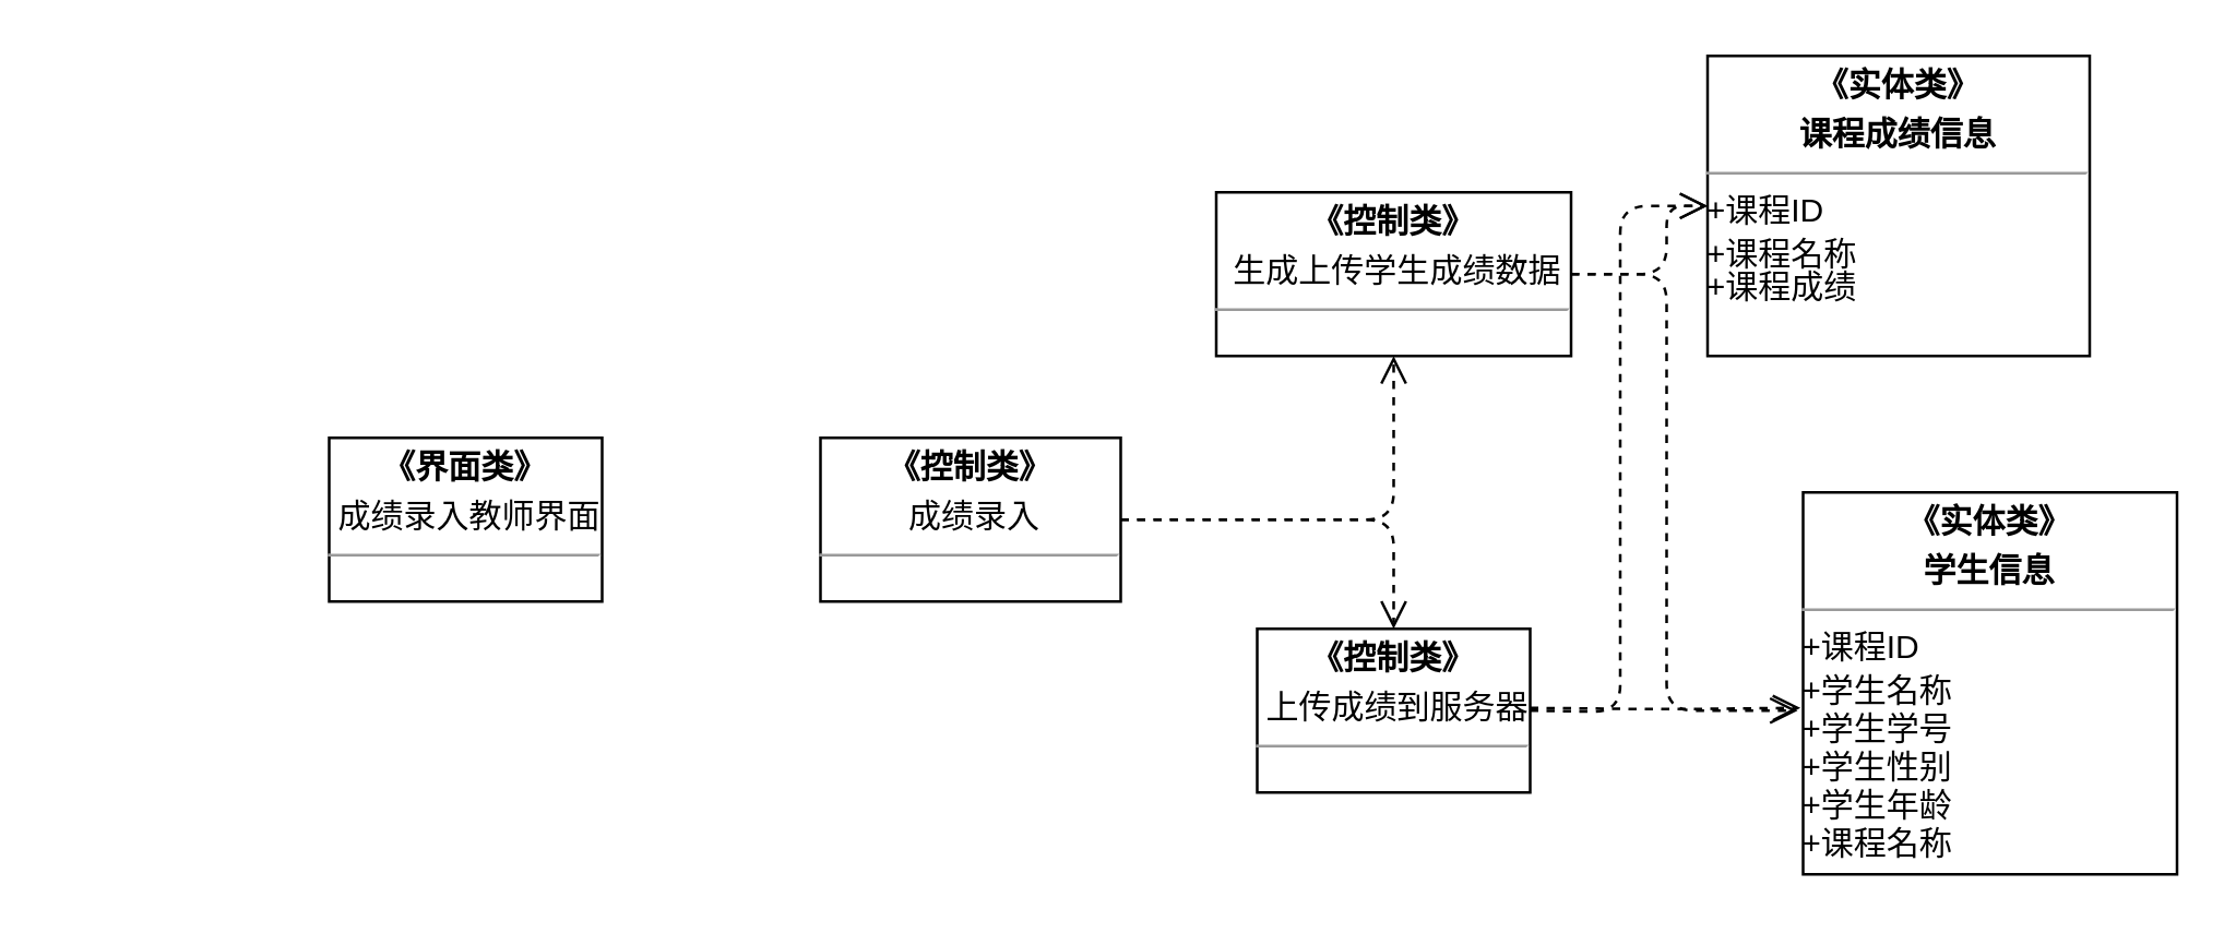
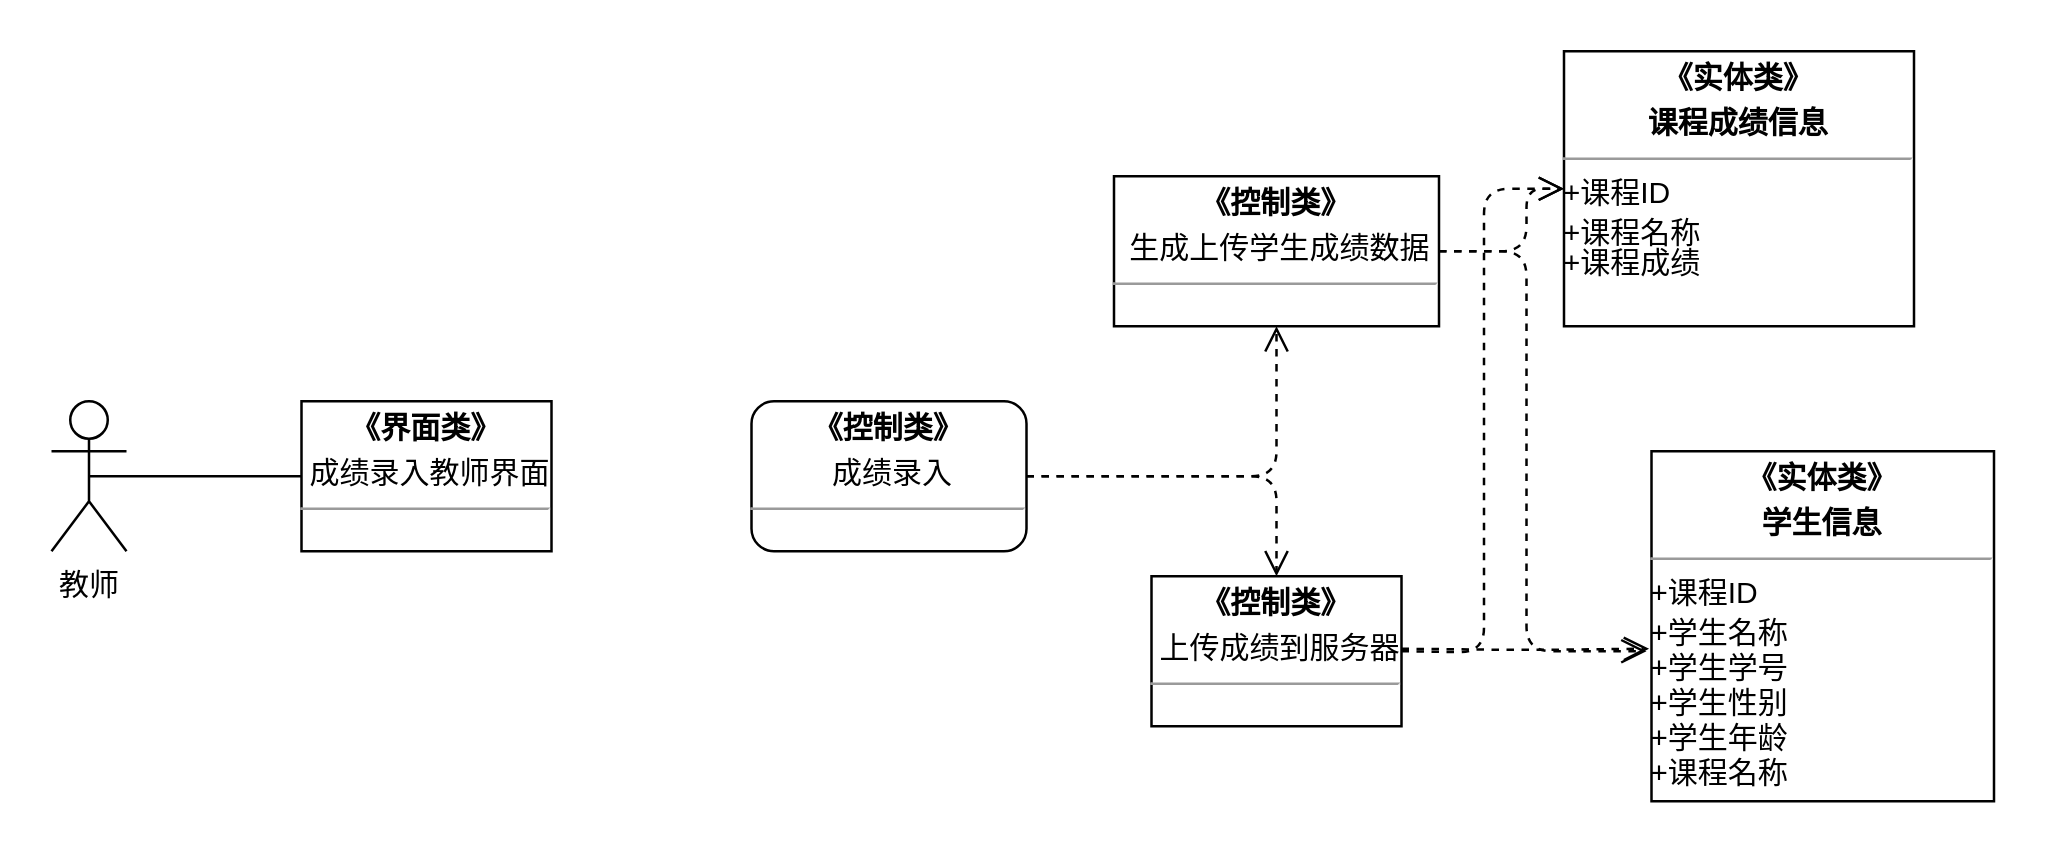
  <mxCell id="0" />
  <mxCell id="1" parent="0" />
+ <mxCell id="2" value="教师" style="shape=umlActor;verticalLabelPosition=bottom;labelBackgroundColor=#ffffff;verticalAlign=top;html=1;outlineConnect=0;" vertex="1" parent="1"><mxGeometry x="20" y="160" width="30" height="60" as="geometry" /></mxCell>
  <mxCell id="3" value="&lt;p style=&quot;margin: 0px ; margin-top: 4px ; text-align: center&quot;&gt;&lt;b&gt;《界面类》&lt;/b&gt;&lt;/p&gt;&lt;p style=&quot;margin: 0px ; margin-top: 4px ; text-align: center&quot;&gt;&lt;span&gt;&amp;nbsp;成绩录入教师界面&lt;/span&gt;&lt;b&gt;&lt;br&gt;&lt;/b&gt;&lt;/p&gt;&lt;hr size=&quot;1&quot;&gt;&lt;div style=&quot;height: 2px&quot;&gt;&lt;br&gt;&lt;/div&gt;" style="verticalAlign=top;align=left;overflow=fill;fontSize=12;fontFamily=Helvetica;html=1;" vertex="1" parent="1"><mxGeometry x="120" y="160" width="100" height="60" as="geometry" /></mxCell>
- <mxCell id="4" value="&lt;p style=&quot;margin: 0px ; margin-top: 4px ; text-align: center&quot;&gt;&lt;b&gt;《控制类》&lt;/b&gt;&lt;/p&gt;&lt;p style=&quot;margin: 0px ; margin-top: 4px ; text-align: center&quot;&gt;&lt;span&gt;&amp;nbsp;成绩录入&lt;/span&gt;&lt;/p&gt;&lt;hr size=&quot;1&quot;&gt;&lt;div style=&quot;height: 2px&quot;&gt;&lt;br&gt;&lt;/div&gt;" style="verticalAlign=top;align=left;overflow=fill;fontSize=12;fontFamily=Helvetica;html=1;" vertex="1" parent="1"><mxGeometry x="300" y="160" width="110" height="60" as="geometry" /></mxCell>
+ <mxCell id="4" value="&lt;p style=&quot;margin: 0px ; margin-top: 4px ; text-align: center&quot;&gt;&lt;b&gt;《控制类》&lt;/b&gt;&lt;/p&gt;&lt;p style=&quot;margin: 0px ; margin-top: 4px ; text-align: center&quot;&gt;&lt;span&gt;&amp;nbsp;成绩录入&lt;/span&gt;&lt;/p&gt;&lt;hr size=&quot;1&quot;&gt;&lt;div style=&quot;height: 2px&quot;&gt;&lt;br&gt;&lt;/div&gt;" style="verticalAlign=top;align=left;overflow=fill;fontSize=12;fontFamily=Helvetica;html=1;rounded=1;" vertex="1" parent="1"><mxGeometry x="300" y="160" width="110" height="60" as="geometry" /></mxCell>
  <mxCell id="5" value="&lt;p style=&quot;margin: 0px ; margin-top: 4px ; text-align: center&quot;&gt;&lt;b&gt;《控制类》&lt;/b&gt;&lt;/p&gt;&lt;p style=&quot;margin: 0px ; margin-top: 4px ; text-align: center&quot;&gt;&lt;span&gt;&amp;nbsp;生成上传学生&lt;/span&gt;&lt;span&gt;成绩数据&lt;/span&gt;&lt;b&gt;&lt;br&gt;&lt;/b&gt;&lt;/p&gt;&lt;hr size=&quot;1&quot;&gt;&lt;div style=&quot;height: 2px&quot;&gt;&lt;br&gt;&lt;/div&gt;" style="verticalAlign=top;align=left;overflow=fill;fontSize=12;fontFamily=Helvetica;html=1;" vertex="1" parent="1"><mxGeometry x="445" y="70" width="130" height="60" as="geometry" /></mxCell>
  <mxCell id="6" value="&lt;p style=&quot;margin: 0px ; margin-top: 4px ; text-align: center&quot;&gt;&lt;b&gt;《控制类》&lt;/b&gt;&lt;/p&gt;&lt;p style=&quot;margin: 0px ; margin-top: 4px ; text-align: center&quot;&gt;&lt;span&gt;&amp;nbsp;上传成绩到服务器&lt;/span&gt;&lt;b&gt;&lt;br&gt;&lt;/b&gt;&lt;/p&gt;&lt;hr size=&quot;1&quot;&gt;&lt;div style=&quot;height: 2px&quot;&gt;&lt;br&gt;&lt;/div&gt;" style="verticalAlign=top;align=left;overflow=fill;fontSize=12;fontFamily=Helvetica;html=1;" vertex="1" parent="1"><mxGeometry x="460" y="230" width="100" height="60" as="geometry" /></mxCell>
  <mxCell id="7" value="&lt;p style=&quot;margin: 0px ; margin-top: 4px ; text-align: center&quot;&gt;&lt;b&gt;《实体类》&lt;/b&gt;&lt;/p&gt;&lt;p style=&quot;margin: 0px ; margin-top: 4px ; text-align: center&quot;&gt;&lt;b&gt;课程成绩信息&lt;/b&gt;&lt;/p&gt;&lt;hr size=&quot;1&quot;&gt;&lt;div style=&quot;height: 2px&quot;&gt;+课程ID&lt;/div&gt;&lt;div style=&quot;height: 2px&quot;&gt;&lt;br&gt;&lt;/div&gt;&lt;div style=&quot;height: 2px&quot;&gt;&lt;br&gt;&lt;/div&gt;&lt;div style=&quot;height: 2px&quot;&gt;&lt;br&gt;&lt;/div&gt;&lt;div style=&quot;height: 2px&quot;&gt;&lt;br&gt;&lt;/div&gt;&lt;div style=&quot;height: 2px&quot;&gt;&lt;br&gt;&lt;/div&gt;&lt;div style=&quot;height: 2px&quot;&gt;&lt;br&gt;&lt;/div&gt;&lt;div style=&quot;height: 2px&quot;&gt;&lt;br&gt;&lt;/div&gt;&lt;div style=&quot;height: 2px&quot;&gt;+课程名称&lt;/div&gt;&lt;div style=&quot;height: 2px&quot;&gt;&lt;br&gt;&lt;/div&gt;&lt;div style=&quot;height: 2px&quot;&gt;&lt;br&gt;&lt;/div&gt;&lt;div style=&quot;height: 2px&quot;&gt;&lt;br&gt;&lt;/div&gt;&lt;div style=&quot;height: 2px&quot;&gt;&lt;br&gt;&lt;/div&gt;&lt;div style=&quot;height: 2px&quot;&gt;&lt;br&gt;&lt;/div&gt;&lt;div style=&quot;height: 2px&quot;&gt;+课程成绩&lt;/div&gt;&lt;div style=&quot;height: 2px&quot;&gt;&lt;br&gt;&lt;/div&gt;&lt;div style=&quot;height: 2px&quot;&gt;&lt;br&gt;&lt;/div&gt;&lt;div style=&quot;height: 2px&quot;&gt;&lt;br&gt;&lt;/div&gt;&lt;div style=&quot;height: 2px&quot;&gt;&lt;br&gt;&lt;/div&gt;&lt;div style=&quot;height: 2px&quot;&gt;&lt;br&gt;&lt;/div&gt;&lt;div style=&quot;height: 2px&quot;&gt;&lt;br&gt;&lt;/div&gt;" style="verticalAlign=top;align=left;overflow=fill;fontSize=12;fontFamily=Helvetica;html=1;" vertex="1" parent="1"><mxGeometry x="625" y="20" width="140" height="110" as="geometry" /></mxCell>
  <mxCell id="8" value="&lt;p style=&quot;margin: 0px ; margin-top: 4px ; text-align: center&quot;&gt;&lt;b&gt;《实体类》&lt;/b&gt;&lt;/p&gt;&lt;p style=&quot;margin: 0px ; margin-top: 4px ; text-align: center&quot;&gt;&lt;b&gt;学生信息&lt;/b&gt;&lt;/p&gt;&lt;hr size=&quot;1&quot;&gt;&lt;div style=&quot;height: 2px&quot;&gt;+课程ID&lt;/div&gt;&lt;div style=&quot;height: 2px&quot;&gt;&lt;br&gt;&lt;/div&gt;&lt;div style=&quot;height: 2px&quot;&gt;&lt;br&gt;&lt;/div&gt;&lt;div style=&quot;height: 2px&quot;&gt;&lt;br&gt;&lt;/div&gt;&lt;div style=&quot;height: 2px&quot;&gt;&lt;br&gt;&lt;/div&gt;&lt;div style=&quot;height: 2px&quot;&gt;&lt;br&gt;&lt;/div&gt;&lt;div style=&quot;height: 2px&quot;&gt;&lt;br&gt;&lt;/div&gt;&lt;div style=&quot;height: 2px&quot;&gt;&lt;br&gt;&lt;/div&gt;&lt;div style=&quot;height: 2px&quot;&gt;+学生名称&lt;/div&gt;&lt;div style=&quot;height: 2px&quot;&gt;&lt;br&gt;&lt;/div&gt;&lt;div style=&quot;height: 2px&quot;&gt;&lt;br&gt;&lt;/div&gt;&lt;div style=&quot;height: 2px&quot;&gt;&lt;br&gt;&lt;/div&gt;&lt;div style=&quot;height: 2px&quot;&gt;&lt;br&gt;&lt;/div&gt;&lt;div style=&quot;height: 2px&quot;&gt;&lt;br&gt;&lt;/div&gt;&lt;div style=&quot;height: 2px&quot;&gt;&lt;br&gt;&lt;/div&gt;&lt;div style=&quot;height: 2px&quot;&gt;+学生学号&lt;/div&gt;&lt;div style=&quot;height: 2px&quot;&gt;&lt;br&gt;&lt;/div&gt;&lt;div style=&quot;height: 2px&quot;&gt;&lt;br&gt;&lt;/div&gt;&lt;div style=&quot;height: 2px&quot;&gt;&lt;br&gt;&lt;/div&gt;&lt;div style=&quot;height: 2px&quot;&gt;&lt;br&gt;&lt;/div&gt;&lt;div style=&quot;height: 2px&quot;&gt;&lt;br&gt;&lt;/div&gt;&lt;div style=&quot;height: 2px&quot;&gt;&lt;br&gt;&lt;/div&gt;&lt;div style=&quot;height: 2px&quot;&gt;+学生性别&lt;/div&gt;&lt;div style=&quot;height: 2px&quot;&gt;&lt;br&gt;&lt;/div&gt;&lt;div style=&quot;height: 2px&quot;&gt;&lt;br&gt;&lt;/div&gt;&lt;div style=&quot;height: 2px&quot;&gt;&lt;br&gt;&lt;/div&gt;&lt;div style=&quot;height: 2px&quot;&gt;&lt;br&gt;&lt;/div&gt;&lt;div style=&quot;height: 2px&quot;&gt;&lt;br&gt;&lt;/div&gt;&lt;div style=&quot;height: 2px&quot;&gt;&lt;br&gt;&lt;/div&gt;&lt;div style=&quot;height: 2px&quot;&gt;+学生年龄&lt;/div&gt;&lt;div style=&quot;height: 2px&quot;&gt;&lt;br&gt;&lt;/div&gt;&lt;div style=&quot;height: 2px&quot;&gt;&lt;br&gt;&lt;/div&gt;&lt;div style=&quot;height: 2px&quot;&gt;&lt;br&gt;&lt;/div&gt;&lt;div style=&quot;height: 2px&quot;&gt;&lt;br&gt;&lt;/div&gt;&lt;div style=&quot;height: 2px&quot;&gt;&lt;br&gt;&lt;/div&gt;&lt;div style=&quot;height: 2px&quot;&gt;&lt;br&gt;&lt;/div&gt;&lt;div style=&quot;height: 2px&quot;&gt;+课程名称&lt;/div&gt;&lt;div style=&quot;height: 2px&quot;&gt;&lt;br&gt;&lt;/div&gt;&lt;div style=&quot;height: 2px&quot;&gt;&lt;br&gt;&lt;/div&gt;&lt;div style=&quot;height: 2px&quot;&gt;&lt;br&gt;&lt;/div&gt;&lt;div style=&quot;height: 2px&quot;&gt;&lt;br&gt;&lt;/div&gt;&lt;div style=&quot;height: 2px&quot;&gt;&lt;br&gt;&lt;/div&gt;&lt;div style=&quot;height: 2px&quot;&gt;&lt;br&gt;&lt;/div&gt;&lt;div style=&quot;height: 2px&quot;&gt;&lt;br&gt;&lt;/div&gt;" style="verticalAlign=top;align=left;overflow=fill;fontSize=12;fontFamily=Helvetica;html=1;" vertex="1" parent="1"><mxGeometry x="660" y="180" width="137" height="140" as="geometry" /></mxCell>
+ <mxCell id="9" value="" style="endArrow=none;html=1;entryX=0;entryY=0.5;entryDx=0;entryDy=0;exitX=0.5;exitY=0.5;exitDx=0;exitDy=0;exitPerimeter=0;" edge="1" parent="1" source="2" target="3"><mxGeometry width="50" height="50" relative="1" as="geometry"><mxPoint x="50" y="340" as="sourcePoint" /><mxPoint x="100" y="290" as="targetPoint" /></mxGeometry></mxCell>
  <mxCell id="10" value="" style="html=1;verticalAlign=bottom;endArrow=open;dashed=1;endSize=8;exitX=1;exitY=0.5;exitDx=0;exitDy=0;entryX=0.5;entryY=1;entryDx=0;entryDy=0;edgeStyle=orthogonalEdgeStyle;" edge="1" parent="1" source="4" target="5"><mxGeometry x="1" y="-54" relative="1" as="geometry"><mxPoint x="100" y="330" as="sourcePoint" /><mxPoint x="420" y="270" as="targetPoint" /><mxPoint x="-20" y="4" as="offset" /></mxGeometry></mxCell>
  <mxCell id="11" value="" style="html=1;verticalAlign=bottom;endArrow=open;dashed=1;endSize=8;entryX=0.5;entryY=0;entryDx=0;entryDy=0;edgeStyle=orthogonalEdgeStyle;" edge="1" parent="1" source="4" target="6"><mxGeometry x="1" y="-54" relative="1" as="geometry"><mxPoint x="110" y="340" as="sourcePoint" /><mxPoint x="430" y="280" as="targetPoint" /><mxPoint x="-20" y="4" as="offset" /></mxGeometry></mxCell>
  <mxCell id="12" value="" style="html=1;verticalAlign=bottom;endArrow=open;dashed=1;endSize=8;entryX=-0.007;entryY=0.564;entryDx=0;entryDy=0;edgeStyle=orthogonalEdgeStyle;entryPerimeter=0;" edge="1" parent="1" target="8"><mxGeometry x="1" y="-54" relative="1" as="geometry"><mxPoint x="560" y="259" as="sourcePoint" /><mxPoint x="440" y="290" as="targetPoint" /><mxPoint x="-20" y="4" as="offset" /></mxGeometry></mxCell>
  <mxCell id="13" value="" style="html=1;verticalAlign=bottom;endArrow=open;dashed=1;endSize=8;entryX=0;entryY=0.5;entryDx=0;entryDy=0;edgeStyle=orthogonalEdgeStyle;" edge="1" parent="1" target="7"><mxGeometry x="1" y="-54" relative="1" as="geometry"><mxPoint x="560" y="260" as="sourcePoint" /><mxPoint x="669" y="269" as="targetPoint" /><mxPoint x="-20" y="4" as="offset" /></mxGeometry></mxCell>
  <mxCell id="14" value="" style="html=1;verticalAlign=bottom;endArrow=open;dashed=1;endSize=8;entryX=0;entryY=0.5;entryDx=0;entryDy=0;edgeStyle=orthogonalEdgeStyle;exitX=1;exitY=0.5;exitDx=0;exitDy=0;" edge="1" parent="1" source="5" target="7"><mxGeometry x="1" y="-54" relative="1" as="geometry"><mxPoint x="580" y="279" as="sourcePoint" /><mxPoint x="679" y="279" as="targetPoint" /><mxPoint x="-20" y="4" as="offset" /><Array as="points"><mxPoint x="610" y="100" /><mxPoint x="610" y="75" /></Array></mxGeometry></mxCell>
  <mxCell id="15" value="" style="html=1;verticalAlign=bottom;endArrow=open;dashed=1;endSize=8;edgeStyle=orthogonalEdgeStyle;exitX=1;exitY=0.5;exitDx=0;exitDy=0;" edge="1" parent="1" source="5"><mxGeometry x="1" y="-54" relative="1" as="geometry"><mxPoint x="590" y="289" as="sourcePoint" /><mxPoint x="658" y="260" as="targetPoint" /><mxPoint x="-20" y="4" as="offset" /><Array as="points"><mxPoint x="610" y="100" /><mxPoint x="610" y="260" /></Array></mxGeometry></mxCell>
